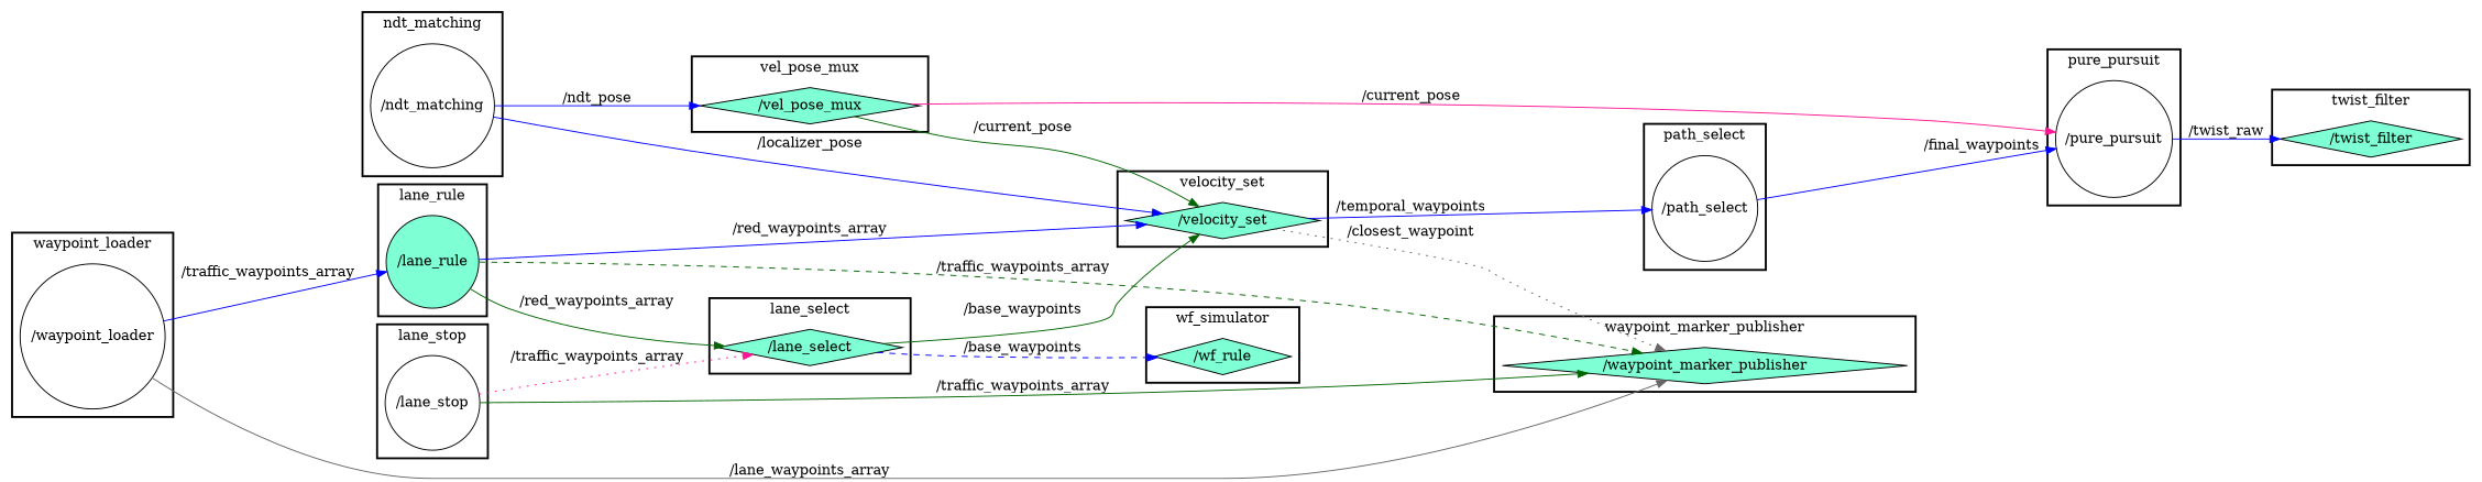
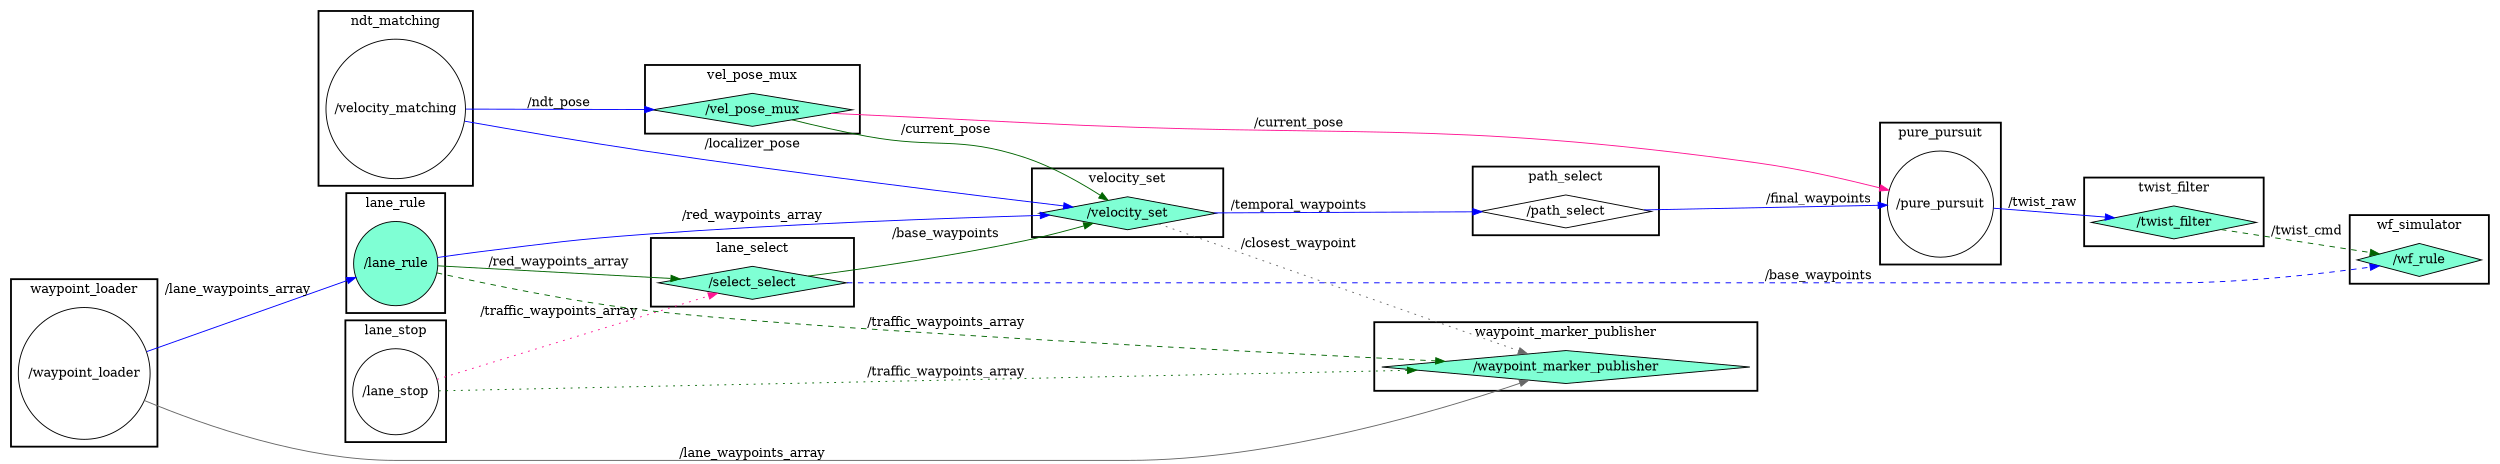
  digraph {
    compound=True
    rank=same
    rankdir=LR
    ranksep=0.2
    node [fillcolor=aquamarine shape=diamond style=filled]
    edge [color=blue penwidth=1 style=bold]
    n1 [height=0.5 label="/waypoint_marker_publisher" width=3.1233]
    n2 [height=0.5 label="/wf_rule" width=1.679]
    n3 [fillcolor=white height=0.5 label="/pure_pursuit" shape=circle width=1.6068]
    n4 [height=0.5 label="/twist_filter" width=1.4443]
    n5 [height=0.5 label="/lane_rule" shape=circle width=1.2818]
    n6 [fillcolor=white height=0.5 label="/waypoint_loader" shape=circle width=2.004]
    n7 [height=0.5 label="/velocity_set" width=1.5526]
    n8 [fillcolor=white height=0.5 label="/lane_stop" shape=circle width=1.2999]
-   n9 [fillcolor=white height=0.5 label="/ndt_matching" shape=circle width=1.7151]
-   n10 [height=0.5 label="/lane_select" width=1.4443]
-   n11 [fillcolor=white height=0.5 label="/path_select" shape=circle width=1.4624]
+   n9 [fillcolor=white height=0.5 label="/velocity_matching" shape=circle width=1.7151]
+   n10 [height=0.5 label="/select_select" width=1.4443]
+   n11 [fillcolor=white height=0.5 label="/path_select" width=1.4624]
    n12 [height=0.5 label="/vel_pose_mux" width=1.8054]
    subgraph cluster_1 {
      label=waypoint_marker_publisher
      style=bold
      n1
    }
    subgraph cluster_2 {
      label=runime_manager_27258_1486198640846
      style=bold
    }
    subgraph cluster_3 {
      label=wf_simulator
      style=bold
      n2
    }
    subgraph cluster_4 {
      label=pure_pursuit
      style=bold
      n3
    }
    subgraph cluster_5 {
      label=twist_filter
      style=bold
      n4
    }
    subgraph cluster_6 {
      label=lane_rule
      style=bold
      n5
    }
    subgraph cluster_7 {
      label=waypoint_loader
      style=bold
      n6
    }
    subgraph cluster_8 {
      label=velocity_set
      style=bold
      n7
    }
    subgraph cluster_9 {
      label=runime_manager_27567_1486198675650
      style=bold
    }
    subgraph cluster_10 {
      label=lane_stop
      style=bold
      n8
    }
    subgraph cluster_11 {
      label=runime_manager_28490_1486198827795
      style=bold
    }
    subgraph cluster_12 {
      label=runime_manager_28784_1486198912690
      style=bold
    }
    subgraph cluster_13 {
      label=ndt_matching
      style=bold
      n9
    }
    subgraph cluster_14 {
      label=lane_select
      style=bold
      n10
    }
    subgraph cluster_15 {
      label=path_select
      style=bold
      n11
    }
    subgraph cluster_16 {
      label=vel_pose_mux
      style=bold
      n12
    }
    n3 -> n4 [label="/twist_raw"]
+   n4 -> n2 [color=darkgreen label="/twist_cmd" style=dashed]
    n5 -> n1 [color=darkgreen label="/traffic_waypoints_array" style=dashed]
    n5 -> n7 [label="/red_waypoints_array"]
    n5 -> n10 [color=darkgreen label="/red_waypoints_array"]
    n6 -> n1 [color=gray40 label="/lane_waypoints_array"]
-   n6 -> n5 [label="/traffic_waypoints_array"]
+   n6 -> n5 [label="/lane_waypoints_array"]
    n7 -> n1 [color=gray40 label="/closest_waypoint" style=dotted]
    n7 -> n11 [label="/temporal_waypoints"]
-   n8 -> n1 [color=darkgreen label="/traffic_waypoints_array"]
+   n8 -> n1 [color=darkgreen label="/traffic_waypoints_array" style=dotted]
    n8 -> n10 [color=deeppink label="/traffic_waypoints_array" style=dotted]
    n9 -> n7 [label="/localizer_pose"]
    n9 -> n12 [label="/ndt_pose"]
    n10 -> n2 [label="/base_waypoints" style=dashed]
    n10 -> n7 [color=darkgreen label="/base_waypoints"]
    n11 -> n3 [label="/final_waypoints"]
    n12 -> n3 [color=deeppink label="/current_pose"]
    n12 -> n7 [color=darkgreen label="/current_pose"]
  }
